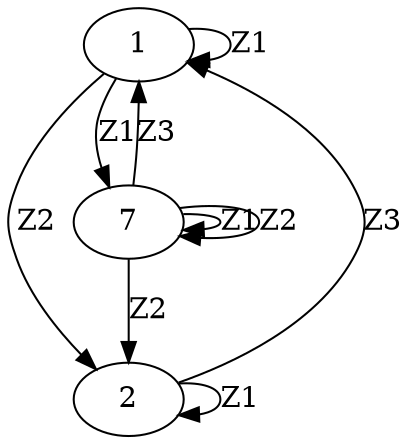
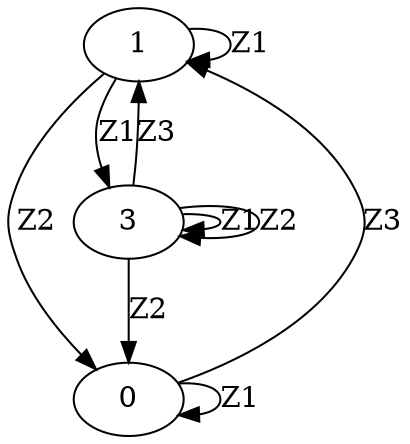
  digraph {
    n1 [label=1]
-   n2 [label=2]
-   n3 [label=7]
+   n2 [label=0]
+   n3 [label=3]
    n1 -> n1 [label=Z1]
    n1 -> n2 [label=Z2]
    n1 -> n3 [label=Z1]
    n2 -> n1 [label=Z3]
    n2 -> n2 [label=Z1]
    n3 -> n1 [label=Z3]
    n3 -> n2 [label=Z2]
    n3 -> n3 [label=Z1]
    n3 -> n3 [label=Z2]
  }
